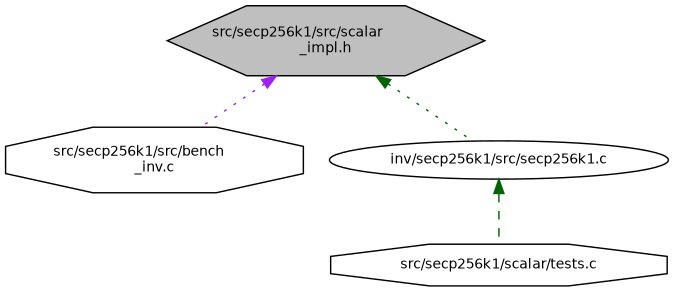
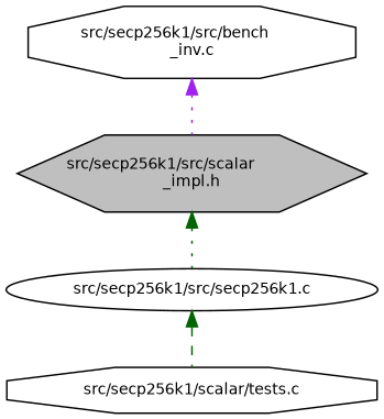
  digraph {
    node [color=black fillcolor=white fontname=Helvetica fontsize=10 shape=octagon style=filled]
    edge [color=darkgreen dir=back fontname=Helvetica fontsize=10 labelfontname=Helvetica labelfontsize=10 style=dotted]
    n1 [fillcolor=grey75 fontcolor=black height=0.2 label="src/secp256k1/src/scalar\l_impl.h" shape=hexagon width=0.4]
    n2 [height=0.2 label="src/secp256k1/src/bench\l_inv.c" width=0.4]
-   n3 [height=0.2 label="inv/secp256k1/src/secp256k1.c" shape=ellipse width=0.4]
+   n3 [height=0.2 label="src/secp256k1/src/secp256k1.c" shape=ellipse width=0.4]
    n4 [height=0.2 label="src/secp256k1/scalar/tests.c" width=0.4]
-   n1 -> n2 [color=purple]
+   n2 -> n1 [color=purple]
    n1 -> n3
    n3 -> n4 [style=dashed]
  }
